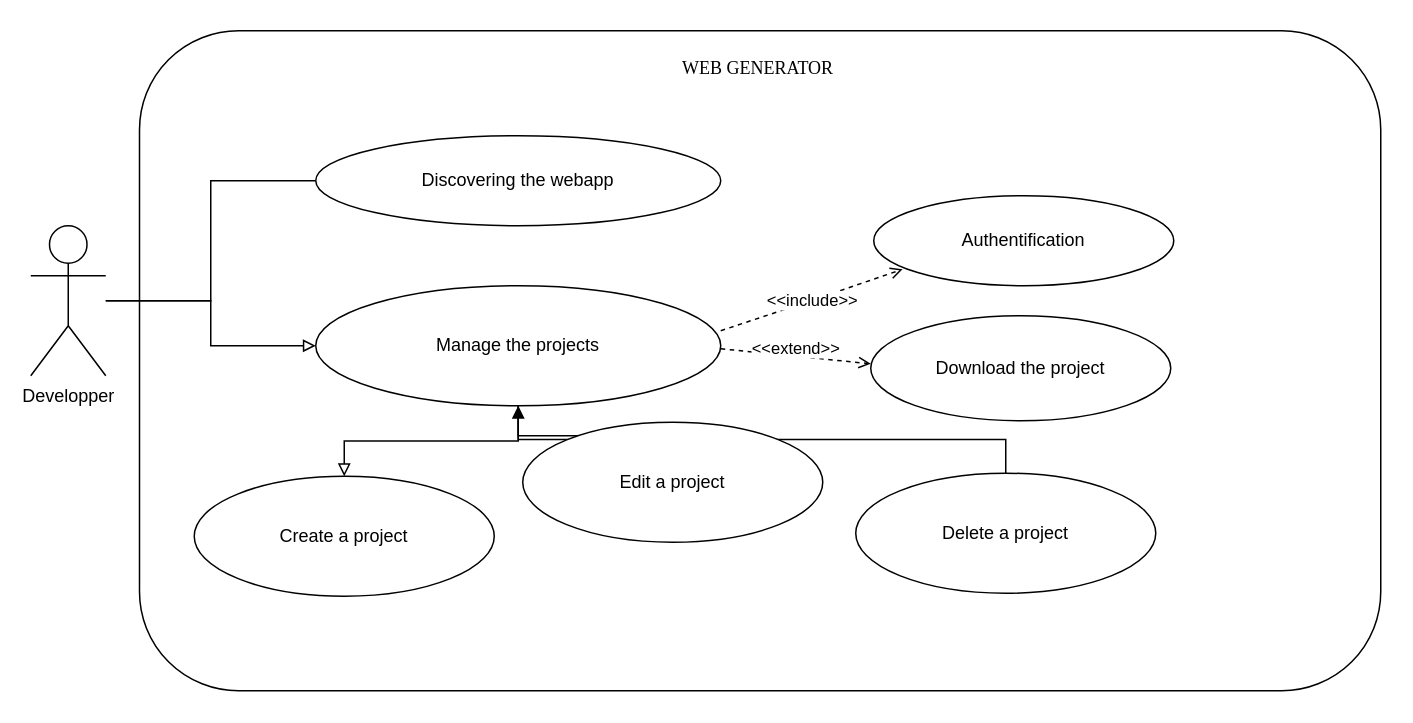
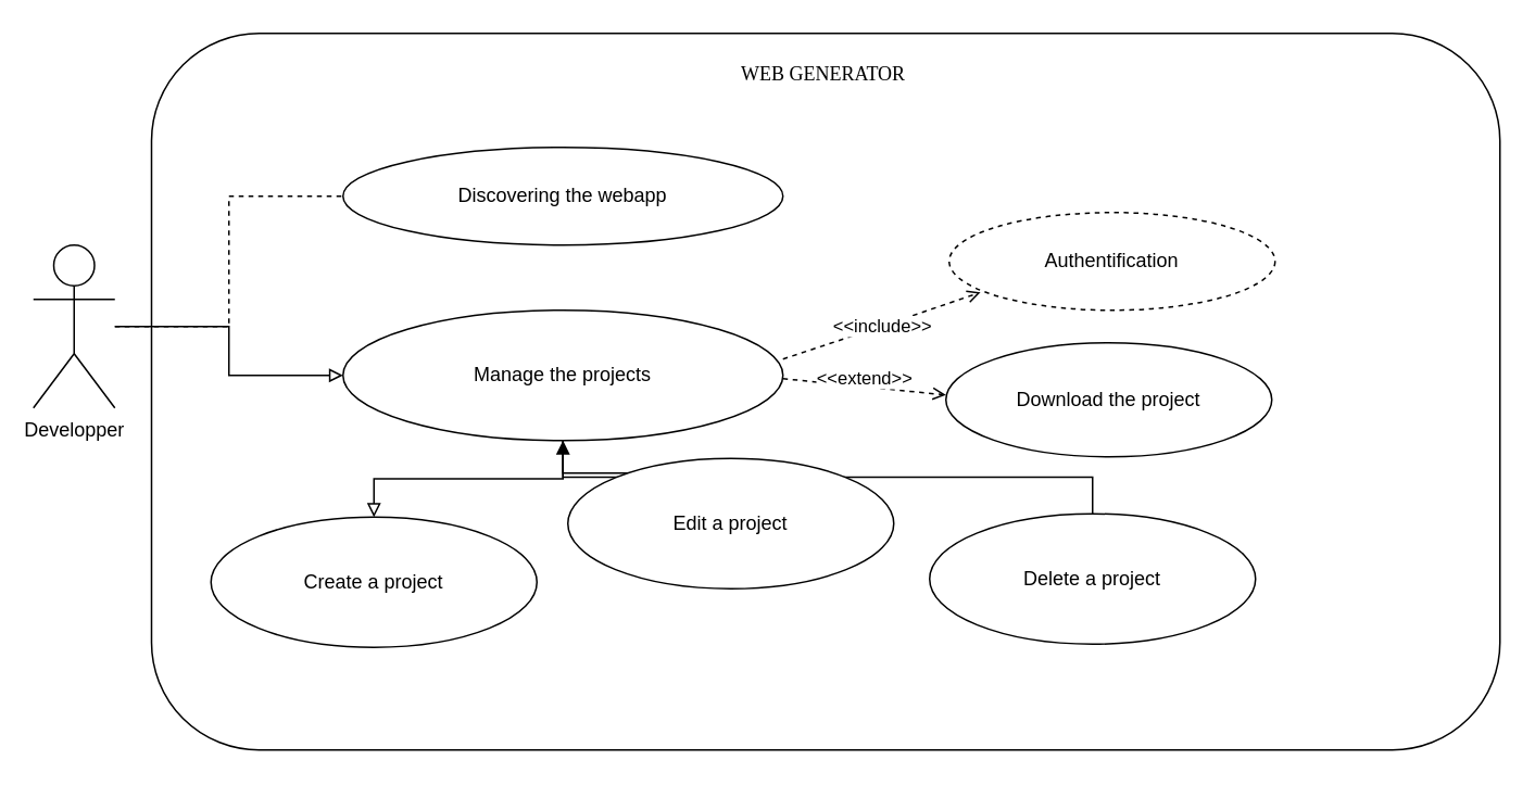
  <mxCell id="0" />
  <mxCell id="1" parent="0" />
  <mxCell id="2" value="" style="rounded=1;whiteSpace=wrap;html=1;" vertex="1" parent="1"><mxGeometry x="92.5" y="20" width="827.5" height="440" as="geometry" /></mxCell>
- <mxCell id="3" style="edgeStyle=orthogonalEdgeStyle;rounded=0;orthogonalLoop=1;jettySize=auto;html=1;endArrow=none;endFill=0;" edge="1" parent="1" source="5" target="6"><mxGeometry relative="1" as="geometry" /></mxCell>
+ <mxCell id="3" style="edgeStyle=orthogonalEdgeStyle;rounded=0;orthogonalLoop=1;jettySize=auto;html=1;endArrow=none;endFill=0;dashed=1;" edge="1" parent="1" source="5" target="6"><mxGeometry relative="1" as="geometry" /></mxCell>
  <mxCell id="4" style="edgeStyle=orthogonalEdgeStyle;rounded=0;orthogonalLoop=1;jettySize=auto;html=1;endArrow=block;endFill=0;" edge="1" parent="1" source="5" target="10"><mxGeometry relative="1" as="geometry" /></mxCell>
  <mxCell id="5" value="Developper&lt;br&gt;" style="shape=umlActor;verticalLabelPosition=bottom;verticalAlign=top;html=1;outlineConnect=0;" vertex="1" parent="1"><mxGeometry x="20" y="150" width="50" height="100" as="geometry" /></mxCell>
  <mxCell id="6" value="Discovering the webapp" style="ellipse;whiteSpace=wrap;html=1;" vertex="1" parent="1"><mxGeometry x="210" y="90" width="270" height="60" as="geometry" /></mxCell>
  <mxCell id="7" style="edgeStyle=orthogonalEdgeStyle;rounded=0;orthogonalLoop=1;jettySize=auto;html=1;endArrow=block;endFill=0;" edge="1" parent="1" source="10" target="13"><mxGeometry relative="1" as="geometry" /></mxCell>
  <mxCell id="8" style="edgeStyle=orthogonalEdgeStyle;rounded=0;orthogonalLoop=1;jettySize=auto;html=1;endArrow=none;endFill=0;" edge="1" parent="1" source="10" target="14"><mxGeometry relative="1" as="geometry" /></mxCell>
  <mxCell id="9" style="edgeStyle=orthogonalEdgeStyle;rounded=0;orthogonalLoop=1;jettySize=auto;html=1;endArrow=none;endFill=0;exitX=0.5;exitY=1;exitDx=0;exitDy=0;startArrow=block;startFill=1;" edge="1" parent="1" source="10" target="15"><mxGeometry relative="1" as="geometry" /></mxCell>
  <mxCell id="10" value="Manage the projects" style="ellipse;whiteSpace=wrap;html=1;" vertex="1" parent="1"><mxGeometry x="210" y="190" width="270" height="80" as="geometry" /></mxCell>
- <mxCell id="11" value="Authentification" style="ellipse;whiteSpace=wrap;html=1;" vertex="1" parent="1"><mxGeometry x="582" y="130" width="200" height="60" as="geometry" /></mxCell>
+ <mxCell id="11" value="Authentification" style="ellipse;whiteSpace=wrap;html=1;dashed=1;" vertex="1" parent="1"><mxGeometry x="582" y="130" width="200" height="60" as="geometry" /></mxCell>
  <mxCell id="12" value="&amp;lt;&amp;lt;include&amp;gt;&amp;gt;" style="endArrow=open;html=1;rounded=0;entryX=0.096;entryY=0.817;entryDx=0;entryDy=0;entryPerimeter=0;endFill=0;dashed=1;" edge="1" parent="1" target="11"><mxGeometry relative="1" as="geometry"><mxPoint x="480" y="220" as="sourcePoint" /><mxPoint x="580" y="220" as="targetPoint" /><Array as="points"><mxPoint x="540" y="200" /></Array></mxGeometry></mxCell>
  <mxCell id="13" value="Create a project" style="ellipse;whiteSpace=wrap;html=1;" vertex="1" parent="1"><mxGeometry x="129" y="317" width="200" height="80" as="geometry" /></mxCell>
  <mxCell id="14" value="Edit a project" style="ellipse;whiteSpace=wrap;html=1;" vertex="1" parent="1"><mxGeometry x="348" y="281" width="200" height="80" as="geometry" /></mxCell>
  <mxCell id="15" value="Delete a project" style="ellipse;whiteSpace=wrap;html=1;" vertex="1" parent="1"><mxGeometry x="570" y="315" width="200" height="80" as="geometry" /></mxCell>
  <mxCell id="16" value="Download the project" style="ellipse;whiteSpace=wrap;html=1;" vertex="1" parent="1"><mxGeometry x="580" y="210" width="200" height="70" as="geometry" /></mxCell>
  <mxCell id="17" value="&amp;lt;&amp;lt;extend&amp;gt;&amp;gt;" style="endArrow=open;html=1;rounded=0;entryX=0;entryY=0.5;entryDx=0;entryDy=0;endFill=0;dashed=1;exitX=1;exitY=0.5;exitDx=0;exitDy=0;" edge="1" parent="1"><mxGeometry x="-0.01" y="5" relative="1" as="geometry"><mxPoint x="480" y="232" as="sourcePoint" /><mxPoint x="580" y="242" as="targetPoint" /><Array as="points" /><mxPoint as="offset" /></mxGeometry></mxCell>
  <mxCell id="18" value="WEB GENERATOR" style="text;html=1;strokeColor=none;fillColor=none;align=center;verticalAlign=middle;whiteSpace=wrap;rounded=0;fontFamily=Verdana;" vertex="1" parent="1"><mxGeometry x="360" y="30" width="290" height="30" as="geometry" /></mxCell>
